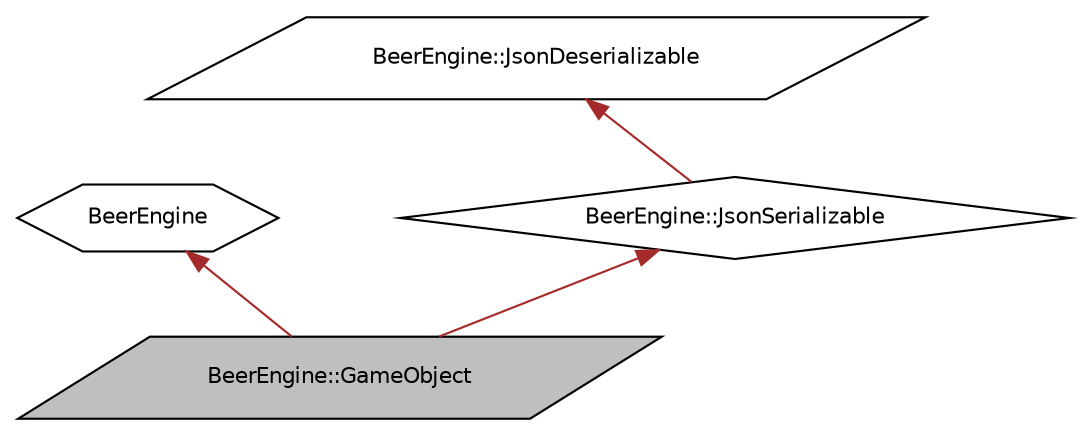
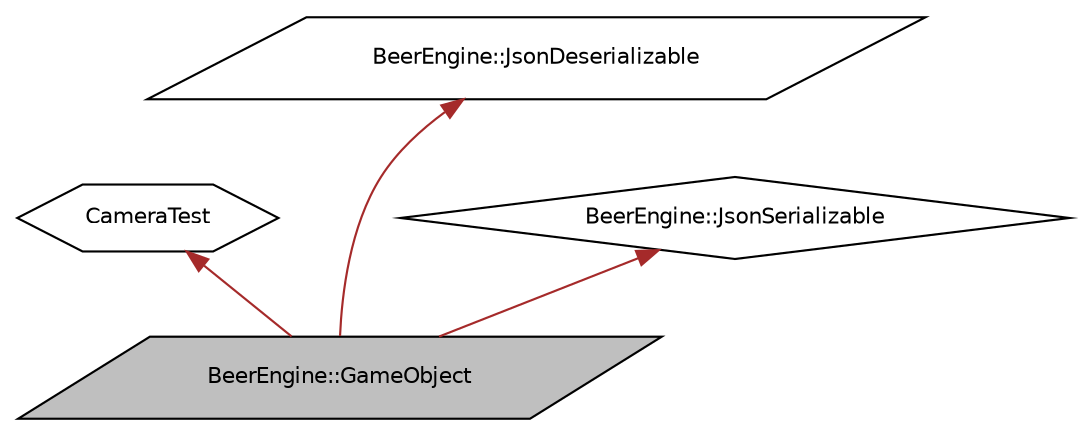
  digraph {
    node [color=black fillcolor=white fontname=Helvetica fontsize=10 shape=parallelogram style=filled]
    edge [color=brown dir=back fontname=Helvetica fontsize=10 labelfontname=Helvetica labelfontsize=10 style=solid]
    n1 [fillcolor=grey75 fontcolor=black height=0.2 label="BeerEngine::GameObject" width=0.4]
-   n2 [height=0.2 label=BeerEngine shape=hexagon width=0.4]
+   n2 [height=0.2 label=CameraTest shape=hexagon width=0.4]
    n3 [height=0.2 label="BeerEngine::JsonSerializable" shape=diamond width=0.4]
    n4 [height=0.2 label="BeerEngine::JsonDeserializable" width=0.4]
    n2 -> n1
    n3 -> n1
-   n4 -> n3
+   n4 -> n1
  }
